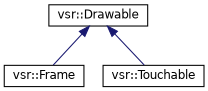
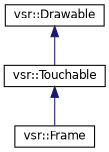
  digraph {
    node [color=black fillcolor=white fontname=Helvetica fontsize=11 shape=record style=filled]
    edge [color=midnightblue dir=back fontname=Helvetica fontsize=11 labelfontname=Helvetica labelfontsize=11 style=solid]
    n1 [height=0.2 label="vsr::Frame" width=0.4]
    n2 [height=0.2 label="vsr::Touchable" width=0.4]
    n3 [height=0.2 label="vsr::Drawable" width=0.4]
-   n3 -> n1
+   n2 -> n1
    n3 -> n2
  }
